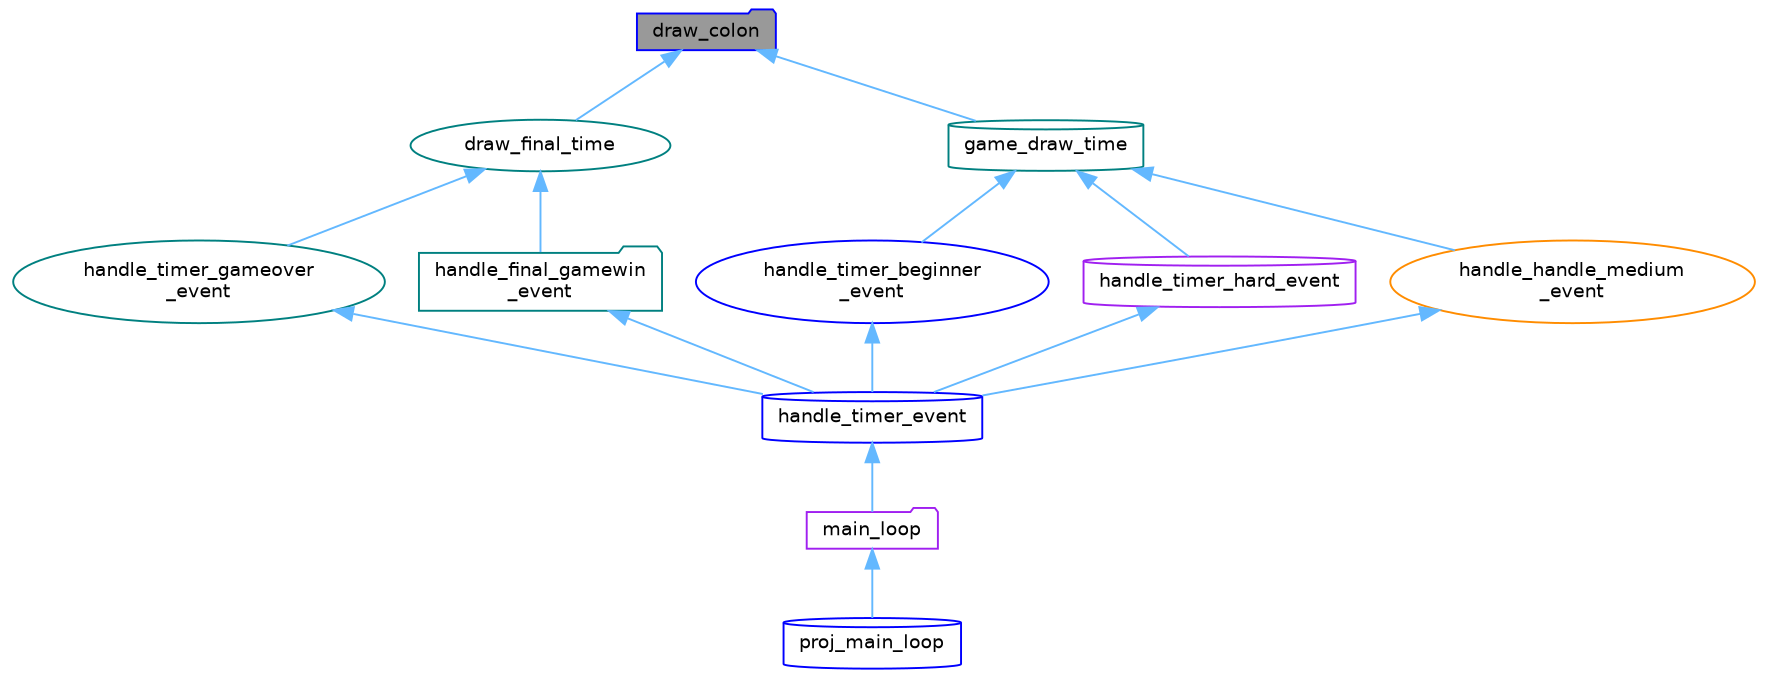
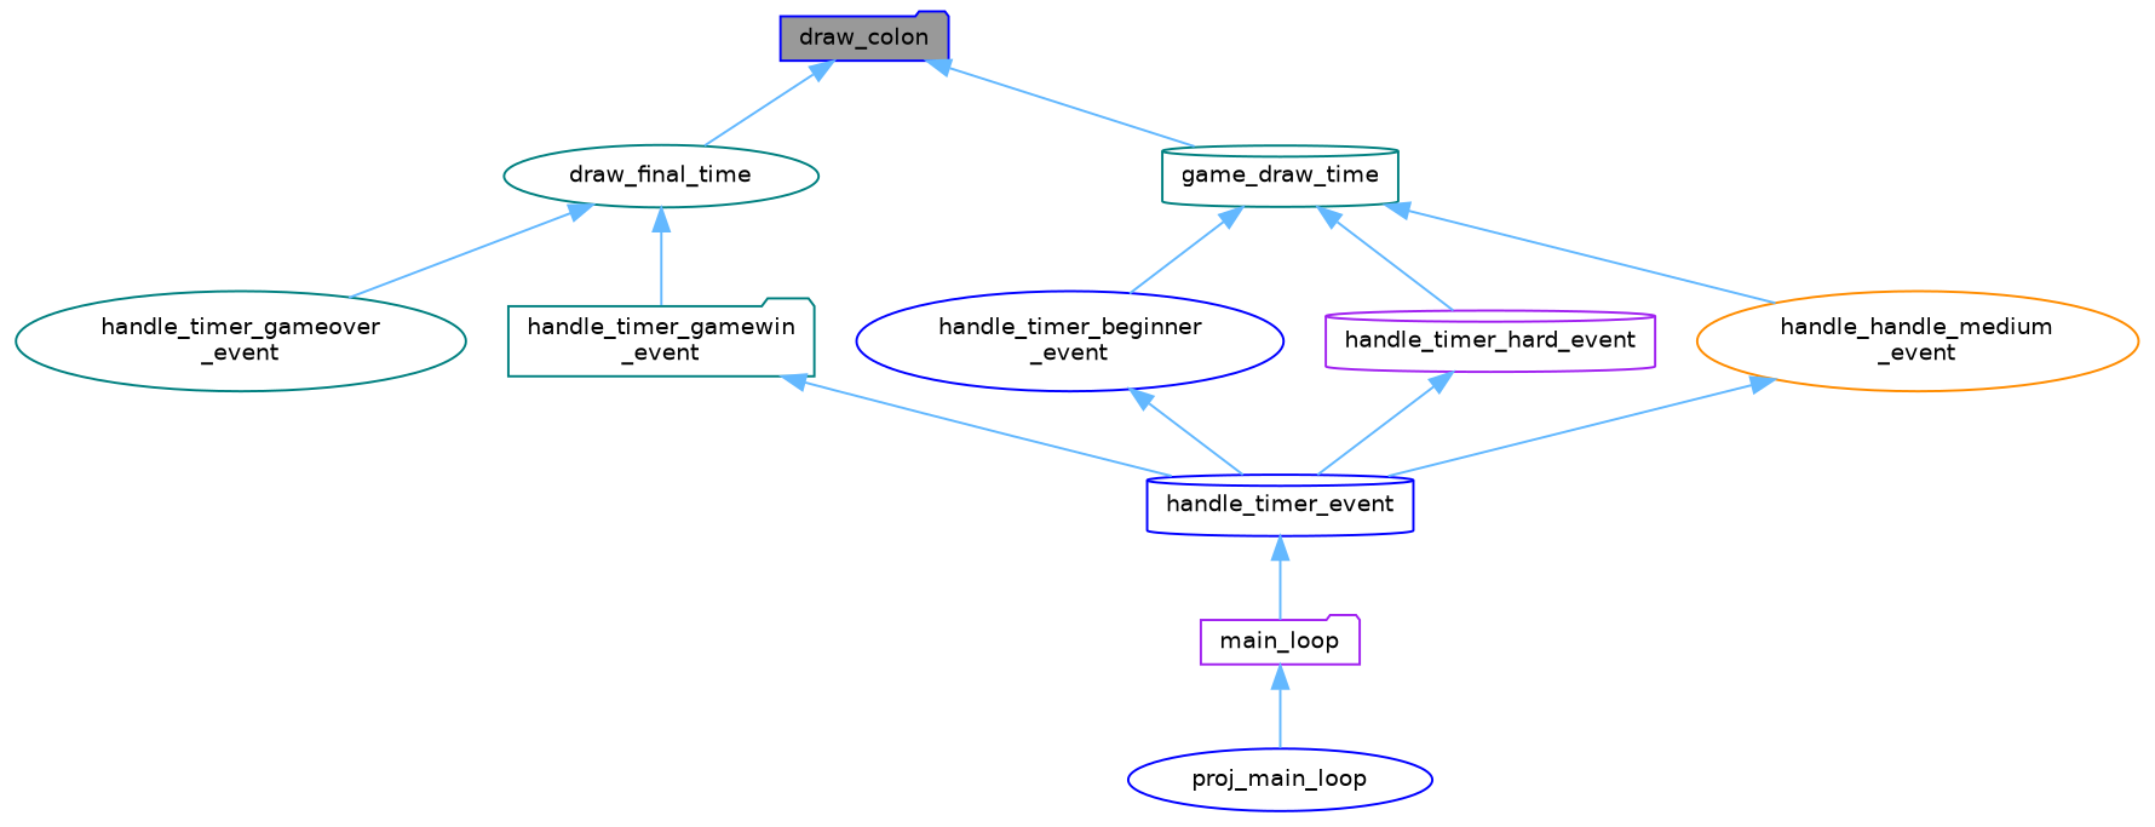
  digraph {
    rankdir=TB
    node [color=blue fillcolor=white fontname=Helvetica fontsize=10 shape=ellipse style=filled]
    edge [color=steelblue1 dir=back fontname=Helvetica fontsize=10 labelfontname=Helvetica labelfontsize=10 style=solid]
    n1 [fillcolor=grey60 fontcolor=black height=0.2 label=draw_colon shape=folder width=0.4]
    n2 [color=teal height=0.2 label=draw_final_time width=0.4]
    n3 [color=teal height=0.2 label=game_draw_time shape=cylinder width=0.4]
    n4 [color=teal height=0.2 label="handle_timer_gameover\l_event" width=0.4]
-   n5 [color=teal height=0.2 label="handle_final_gamewin\l_event" shape=folder width=0.4]
+   n5 [color=teal height=0.2 label="handle_timer_gamewin\l_event" shape=folder width=0.4]
    n6 [height=0.2 label="handle_timer_beginner\l_event" width=0.4]
    n7 [color=purple height=0.2 label=handle_timer_hard_event shape=cylinder width=0.4]
    n8 [color=darkorange height=0.2 label="handle_handle_medium\l_event" width=0.4]
    n9 [height=0.2 label=handle_timer_event shape=cylinder width=0.4]
    n10 [color=purple height=0.2 label=main_loop shape=folder width=0.4]
-   n11 [height=0.2 label=proj_main_loop shape=cylinder width=0.4]
+   n11 [height=0.2 label=proj_main_loop width=0.4]
    n1 -> n2
    n1 -> n3
    n2 -> n4
    n2 -> n5
    n3 -> n6
    n3 -> n7
    n3 -> n8
-   n4 -> n9
    n5 -> n9
    n6 -> n9
    n7 -> n9
    n8 -> n9
    n9 -> n10
    n10 -> n11
  }
